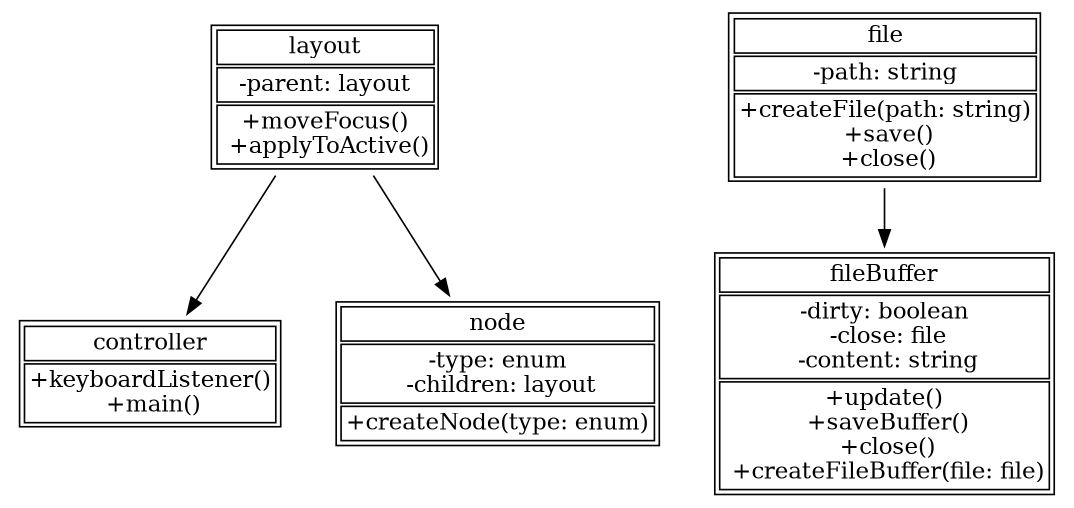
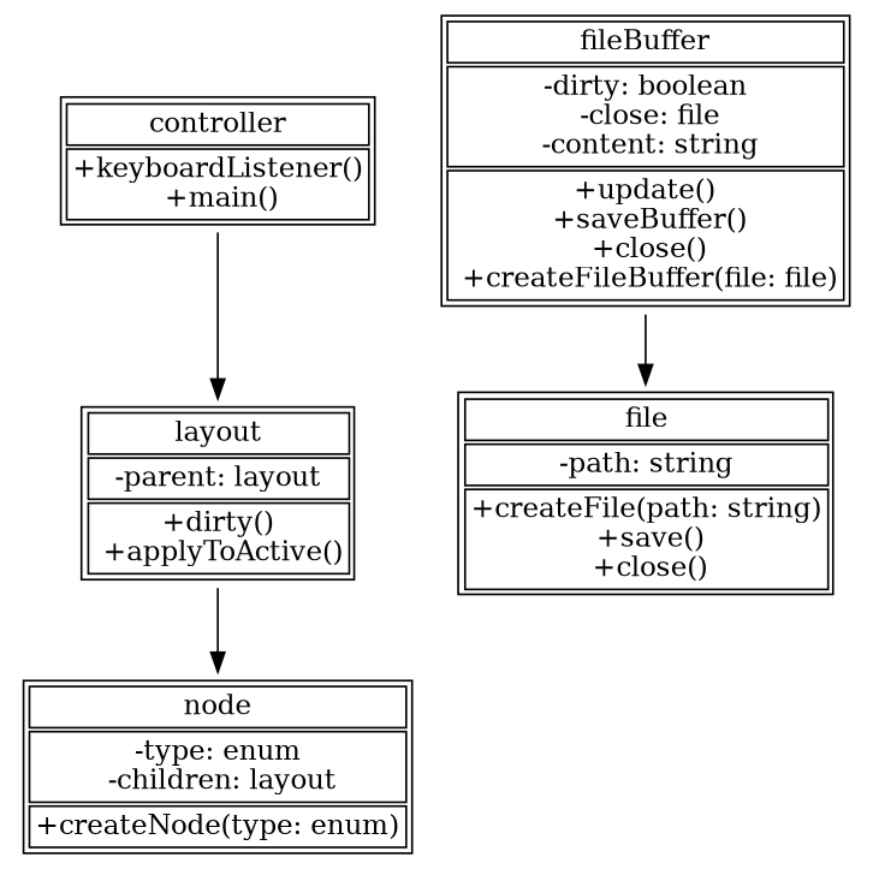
  digraph {
    node [shape=none]
    n1 [label=<<table> 	<tr><td>controller</td></tr> 	<tr><td>+keyboardListener()<br/> 		+main()</td></tr> 	</table>>]
-   n2 [label=<<table> 	<tr><td>layout</td></tr> 	<tr><td>-parent: layout</td></tr> 	<tr><td>+moveFocus()<br/> 		+applyToActive()</td></tr> 	</table>>]
+   n2 [label=<<table> 	<tr><td>layout</td></tr> 	<tr><td>-parent: layout</td></tr> 	<tr><td>+dirty()<br/> 		+applyToActive()</td></tr> 	</table>>]
    n3 [label=<<table> 	<tr><td>node</td></tr> 	<tr><td>-type: enum<br/> 		-children: layout</td></tr> 	<tr><td>+createNode(type: enum)</td></tr> 	</table>>]
    n4 [label=<<table> 	<tr><td>fileBuffer</td></tr> 	<tr><td>-dirty: boolean<br/> 		-close: file<br/> 		-content: string</td></tr> 	<tr><td>+update()<br/> 		+saveBuffer()<br/> 		+close()<br/> 		+createFileBuffer(file: file)</td></tr> 	</table>>]
    n5 [label=<<table> 	<tr><td>file</td></tr> 	<tr><td>-path: string</td></tr> 	<tr><td>+createFile(path: string)<br/> 		+save()<br/> 		+close()</td></tr> 	</table>>]
-   n2 -> n1
+   n1 -> n2
    n2 -> n3
-   n5 -> n4
+   n4 -> n5
  }
